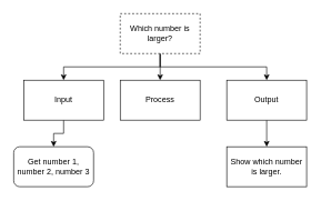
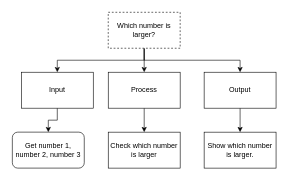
  <mxCell id="0" />
  <mxCell id="1" parent="0" />
  <mxCell id="2" style="edgeStyle=orthogonalEdgeStyle;rounded=0;orthogonalLoop=1;jettySize=auto;html=1;exitX=0.5;exitY=1;exitDx=0;exitDy=0;entryX=0.5;entryY=0;entryDx=0;entryDy=0;" edge="1" parent="1" source="5" target="8"><mxGeometry relative="1" as="geometry" /></mxCell>
  <mxCell id="3" style="edgeStyle=orthogonalEdgeStyle;rounded=0;orthogonalLoop=1;jettySize=auto;html=1;exitX=0.5;exitY=1;exitDx=0;exitDy=0;entryX=0.5;entryY=0;entryDx=0;entryDy=0;" edge="1" parent="1" source="5" target="12"><mxGeometry relative="1" as="geometry" /></mxCell>
  <mxCell id="4" style="edgeStyle=orthogonalEdgeStyle;rounded=0;orthogonalLoop=1;jettySize=auto;html=1;exitX=0.5;exitY=1;exitDx=0;exitDy=0;entryX=0.5;entryY=0;entryDx=0;entryDy=0;" edge="1" parent="1" source="5" target="10"><mxGeometry relative="1" as="geometry" /></mxCell>
  <mxCell id="5" value="Which number is larger?" style="rounded=0;whiteSpace=wrap;html=1;dashed=1;" vertex="1" parent="1"><mxGeometry x="180" y="20" width="120" height="60" as="geometry" /></mxCell>
  <mxCell id="6" value="Get number 1, number 2, number 3" style="whiteSpace=wrap;html=1;rounded=1;" vertex="1" parent="1"><mxGeometry x="20" y="220" width="120" height="60" as="geometry" /></mxCell>
+ <mxCell id="7" style="edgeStyle=orthogonalEdgeStyle;rounded=0;orthogonalLoop=1;jettySize=auto;html=1;exitX=0.5;exitY=1;exitDx=0;exitDy=0;" edge="1" parent="1" source="8" target="13"><mxGeometry relative="1" as="geometry" /></mxCell>
  <mxCell id="8" value="Process" style="rounded=0;whiteSpace=wrap;html=1;" vertex="1" parent="1"><mxGeometry x="180" y="120" width="120" height="60" as="geometry" /></mxCell>
  <mxCell id="9" style="edgeStyle=orthogonalEdgeStyle;rounded=0;orthogonalLoop=1;jettySize=auto;html=1;exitX=0.5;exitY=1;exitDx=0;exitDy=0;entryX=0.5;entryY=0;entryDx=0;entryDy=0;" edge="1" parent="1" source="10" target="14"><mxGeometry relative="1" as="geometry" /></mxCell>
  <mxCell id="10" value="Output" style="rounded=0;whiteSpace=wrap;html=1;" vertex="1" parent="1"><mxGeometry x="340" y="120" width="120" height="60" as="geometry" /></mxCell>
  <mxCell id="11" style="edgeStyle=orthogonalEdgeStyle;rounded=0;orthogonalLoop=1;jettySize=auto;html=1;exitX=0.5;exitY=1;exitDx=0;exitDy=0;entryX=0.5;entryY=0;entryDx=0;entryDy=0;" edge="1" parent="1" source="12" target="6"><mxGeometry relative="1" as="geometry" /></mxCell>
  <mxCell id="12" value="Input" style="rounded=0;whiteSpace=wrap;html=1;" vertex="1" parent="1"><mxGeometry x="35" y="120" width="120" height="60" as="geometry" /></mxCell>
+ <mxCell id="13" value="Check which number is larger" style="rounded=0;whiteSpace=wrap;html=1;" vertex="1" parent="1"><mxGeometry x="180" y="220" width="120" height="60" as="geometry" /></mxCell>
  <mxCell id="14" value="Show which number is larger." style="rounded=0;whiteSpace=wrap;html=1;" vertex="1" parent="1"><mxGeometry x="340" y="220" width="120" height="60" as="geometry" /></mxCell>
